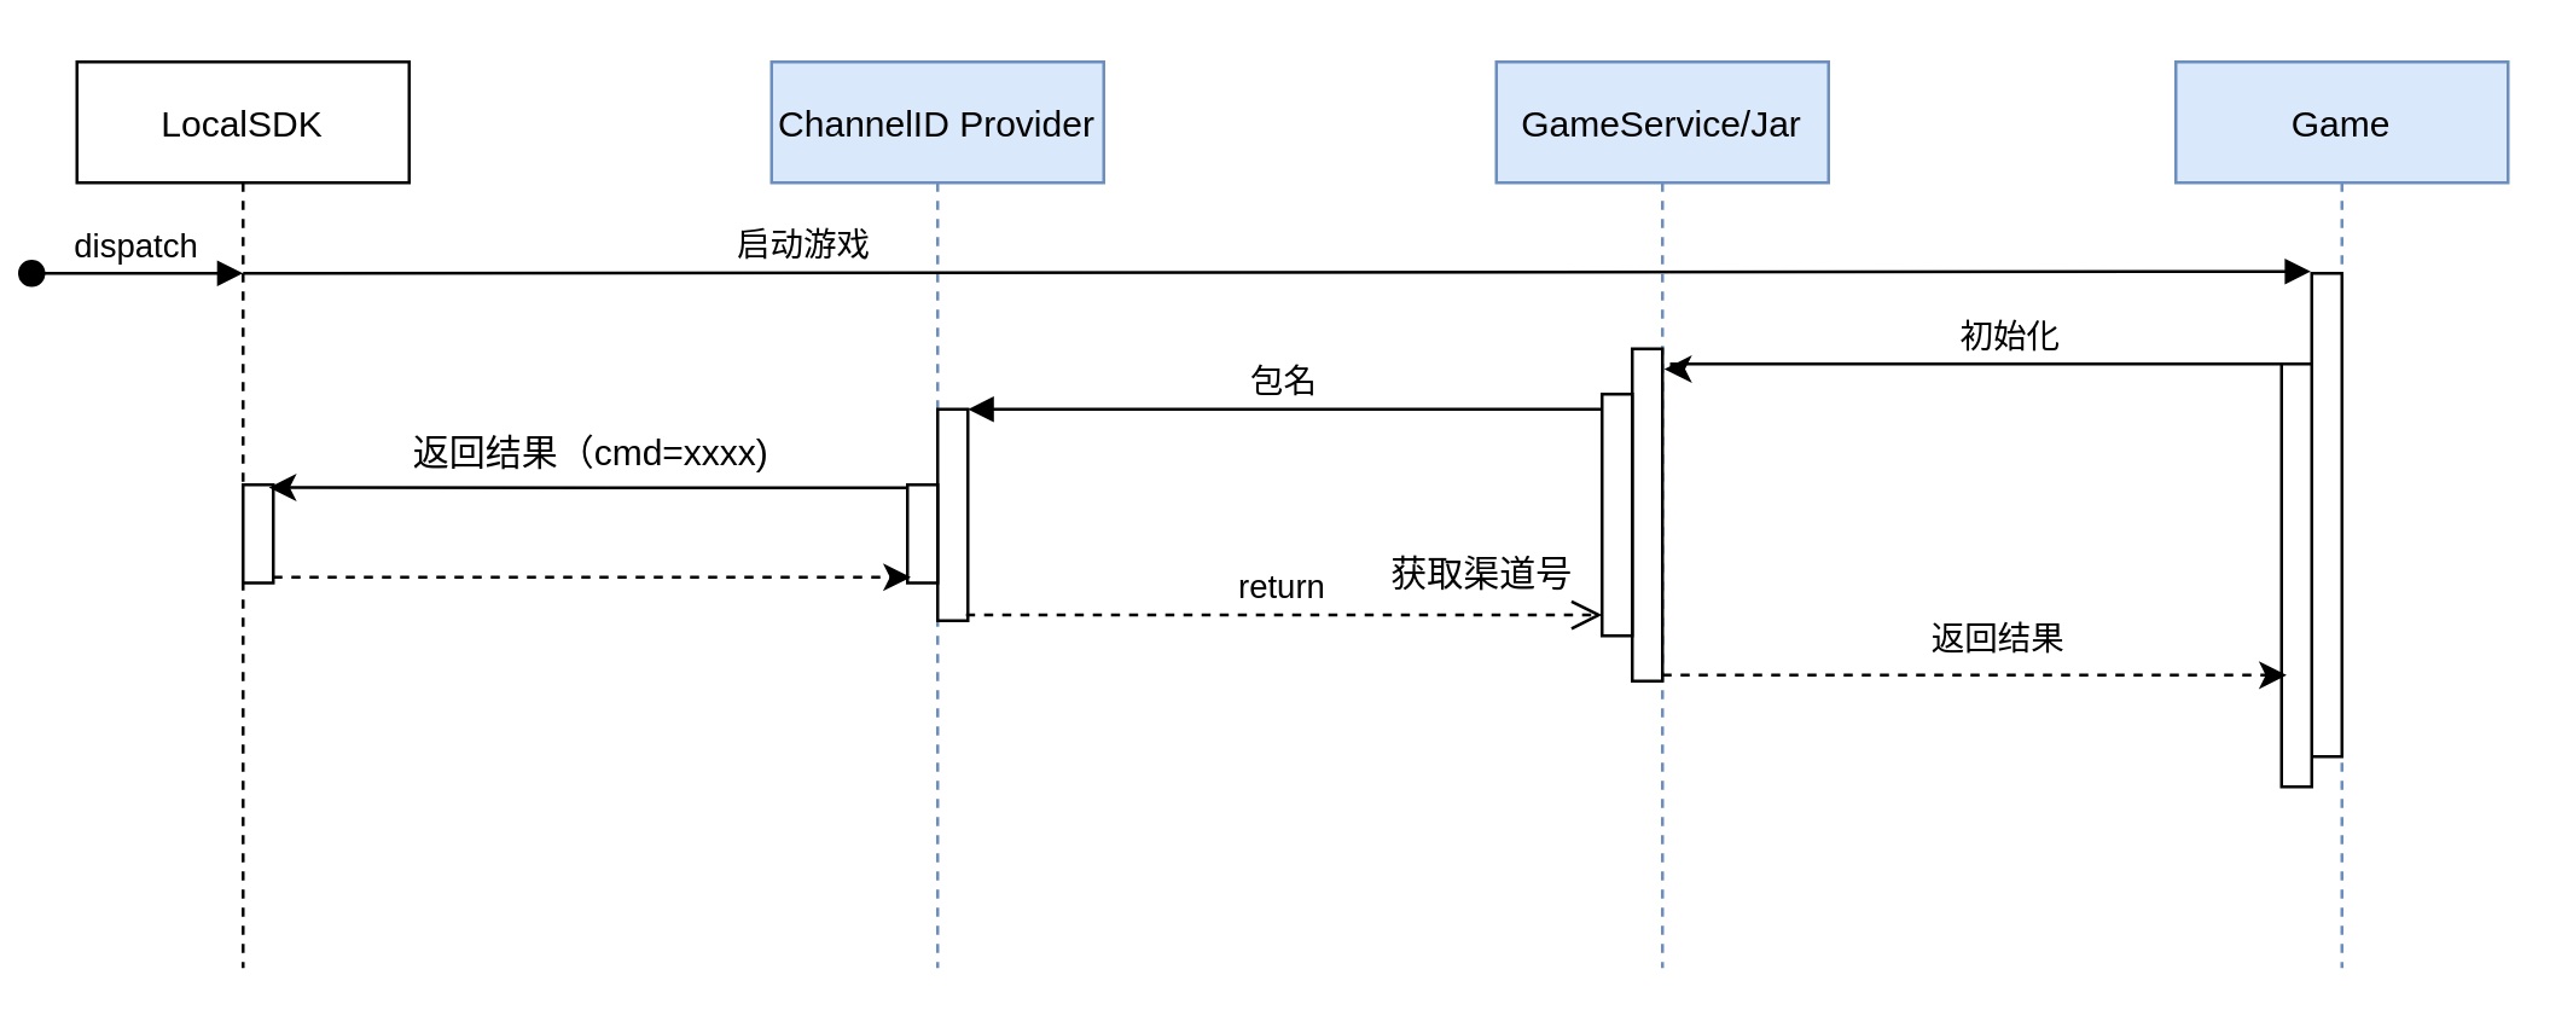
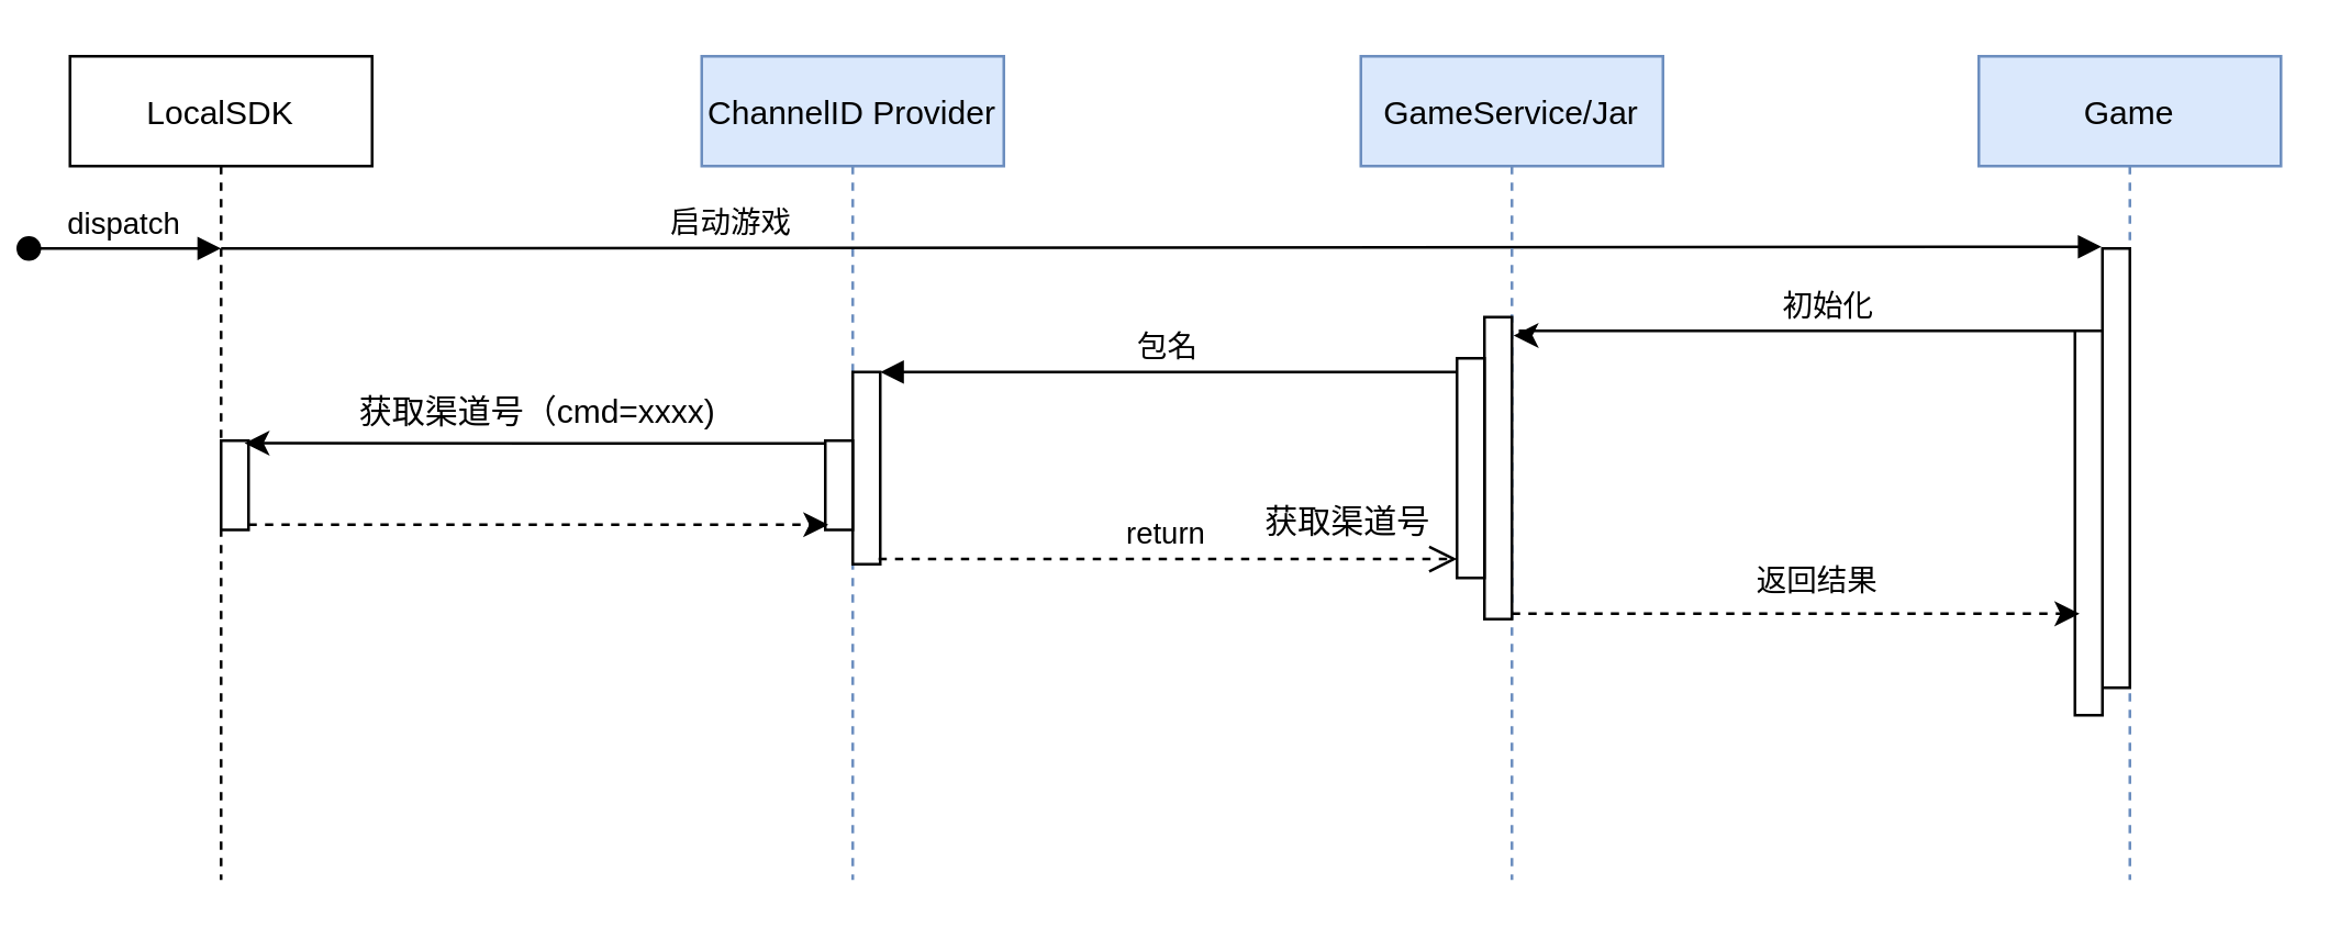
  <mxCell id="0" />
  <mxCell id="1" parent="0" />
  <mxCell id="2" value="LocalSDK" style="shape=umlLifeline;perimeter=lifelinePerimeter;container=1;collapsible=0;recursiveResize=0;rounded=0;shadow=0;strokeWidth=1;" parent="1" vertex="1"><mxGeometry x="20" y="20" width="110" height="300" as="geometry" /></mxCell>
  <mxCell id="3" value="dispatch" style="verticalAlign=bottom;startArrow=oval;endArrow=block;startSize=8;shadow=0;strokeWidth=1;" parent="2" edge="1"><mxGeometry relative="1" as="geometry"><mxPoint x="-15" y="70" as="sourcePoint" /><mxPoint x="55" y="70" as="targetPoint" /></mxGeometry></mxCell>
  <mxCell id="4" value="" style="points=[];perimeter=orthogonalPerimeter;rounded=0;shadow=0;strokeWidth=1;" vertex="1" parent="2"><mxGeometry x="55" y="140" width="10" height="32.5" as="geometry" /></mxCell>
  <mxCell id="5" value="ChannelID Provider" style="shape=umlLifeline;perimeter=lifelinePerimeter;container=1;collapsible=0;recursiveResize=0;rounded=0;shadow=0;strokeWidth=1;fillColor=#dae8fc;strokeColor=#6c8ebf;" parent="1" vertex="1"><mxGeometry x="250" y="20" width="110" height="300" as="geometry" /></mxCell>
  <mxCell id="6" value="" style="points=[];perimeter=orthogonalPerimeter;rounded=0;shadow=0;strokeWidth=1;" parent="5" vertex="1"><mxGeometry x="55" y="115" width="10" height="70" as="geometry" /></mxCell>
  <mxCell id="7" value="" style="points=[];perimeter=orthogonalPerimeter;rounded=0;shadow=0;strokeWidth=1;" vertex="1" parent="5"><mxGeometry x="45" y="140" width="10" height="32.5" as="geometry" /></mxCell>
  <mxCell id="8" value="启动游戏" style="verticalAlign=bottom;endArrow=block;entryX=-0.033;entryY=-0.004;shadow=0;strokeWidth=1;entryDx=0;entryDy=0;entryPerimeter=0;" parent="1" target="19" edge="1"><mxGeometry x="-0.457" relative="1" as="geometry"><mxPoint x="75" y="90" as="sourcePoint" /><mxPoint as="offset" /></mxGeometry></mxCell>
  <mxCell id="9" value="GameService/Jar" style="shape=umlLifeline;perimeter=lifelinePerimeter;container=1;collapsible=0;recursiveResize=0;rounded=0;shadow=0;strokeWidth=1;fillColor=#dae8fc;strokeColor=#6c8ebf;" vertex="1" parent="1"><mxGeometry x="490" y="20" width="110" height="300" as="geometry" /></mxCell>
  <mxCell id="10" value="" style="points=[];perimeter=orthogonalPerimeter;rounded=0;shadow=0;strokeWidth=1;" parent="9" vertex="1"><mxGeometry x="45" y="95" width="10" height="110" as="geometry" /></mxCell>
  <mxCell id="11" value="" style="points=[];perimeter=orthogonalPerimeter;rounded=0;shadow=0;strokeWidth=1;" vertex="1" parent="9"><mxGeometry x="35" y="110" width="10" height="80" as="geometry" /></mxCell>
  <mxCell id="12" value="return" style="verticalAlign=bottom;endArrow=open;dashed=1;endSize=8;exitX=0.938;exitY=0.973;shadow=0;strokeWidth=1;exitDx=0;exitDy=0;exitPerimeter=0;" parent="1" source="6" target="11" edge="1"><mxGeometry relative="1" as="geometry"><mxPoint x="510" y="189" as="targetPoint" /></mxGeometry></mxCell>
  <mxCell id="13" value="包名" style="verticalAlign=bottom;endArrow=block;entryX=1;entryY=0;shadow=0;strokeWidth=1;" parent="1" source="11" target="6" edge="1"><mxGeometry relative="1" as="geometry"><mxPoint x="155" y="180" as="sourcePoint" /></mxGeometry></mxCell>
  <mxCell id="14" value="获取渠道号" style="text;html=1;align=center;verticalAlign=middle;resizable=0;points=[];autosize=1;strokeColor=none;fillColor=none;" vertex="1" parent="1"><mxGeometry x="445" y="180" width="80" height="20" as="geometry" /></mxCell>
  <mxCell id="15" style="edgeStyle=orthogonalEdgeStyle;rounded=0;orthogonalLoop=1;jettySize=auto;html=1;entryX=0.852;entryY=0.028;entryDx=0;entryDy=0;entryPerimeter=0;" edge="1" parent="1" source="7" target="4"><mxGeometry relative="1" as="geometry"><Array as="points"><mxPoint x="195" y="161" /><mxPoint x="195" y="161" /></Array></mxGeometry></mxCell>
  <mxCell id="16" style="edgeStyle=orthogonalEdgeStyle;rounded=0;orthogonalLoop=1;jettySize=auto;html=1;entryX=0.11;entryY=0.942;entryDx=0;entryDy=0;entryPerimeter=0;dashed=1;" edge="1" parent="1" source="4" target="7"><mxGeometry relative="1" as="geometry"><Array as="points"><mxPoint x="190" y="190" /></Array></mxGeometry></mxCell>
- <mxCell id="17" value="返回结果（cmd=xxxx)&lt;br&gt;" style="text;html=1;align=center;verticalAlign=middle;resizable=0;points=[];autosize=1;strokeColor=none;fillColor=none;" vertex="1" parent="1"><mxGeometry x="115" y="140" width="150" height="20" as="geometry" /></mxCell>
+ <mxCell id="17" value="获取渠道号（cmd=xxxx)&lt;br&gt;" style="text;html=1;align=center;verticalAlign=middle;resizable=0;points=[];autosize=1;strokeColor=none;fillColor=none;" vertex="1" parent="1"><mxGeometry x="115" y="140" width="150" height="20" as="geometry" /></mxCell>
  <mxCell id="18" value="Game" style="shape=umlLifeline;perimeter=lifelinePerimeter;container=1;collapsible=0;recursiveResize=0;rounded=0;shadow=0;strokeWidth=1;fillColor=#dae8fc;strokeColor=#6c8ebf;" vertex="1" parent="1"><mxGeometry x="715" y="20" width="110" height="300" as="geometry" /></mxCell>
  <mxCell id="19" value="" style="points=[];perimeter=orthogonalPerimeter;rounded=0;shadow=0;strokeWidth=1;" vertex="1" parent="18"><mxGeometry x="45" y="70" width="10" height="160" as="geometry" /></mxCell>
  <mxCell id="20" value="" style="points=[];perimeter=orthogonalPerimeter;rounded=0;shadow=0;strokeWidth=1;" vertex="1" parent="18"><mxGeometry x="35" y="100" width="10" height="140" as="geometry" /></mxCell>
  <mxCell id="21" style="edgeStyle=orthogonalEdgeStyle;rounded=0;orthogonalLoop=1;jettySize=auto;html=1;entryX=1.057;entryY=0.061;entryDx=0;entryDy=0;entryPerimeter=0;" edge="1" parent="1" source="20" target="10"><mxGeometry relative="1" as="geometry"><mxPoint x="548" y="140" as="targetPoint" /><Array as="points"><mxPoint x="548" y="120" /><mxPoint x="548" y="122" /></Array></mxGeometry></mxCell>
  <mxCell id="22" value="初始化" style="edgeLabel;html=1;align=center;verticalAlign=middle;resizable=0;points=[];" vertex="1" connectable="0" parent="21"><mxGeometry x="-0.12" y="-2" relative="1" as="geometry"><mxPoint y="-8" as="offset" /></mxGeometry></mxCell>
  <mxCell id="23" style="edgeStyle=orthogonalEdgeStyle;rounded=0;orthogonalLoop=1;jettySize=auto;html=1;entryX=0.167;entryY=0.736;entryDx=0;entryDy=0;entryPerimeter=0;dashed=1;" edge="1" parent="1" source="10" target="20"><mxGeometry relative="1" as="geometry"><Array as="points"><mxPoint x="595" y="223" /><mxPoint x="595" y="223" /></Array></mxGeometry></mxCell>
  <mxCell id="24" value="返回结果" style="edgeLabel;html=1;align=center;verticalAlign=middle;resizable=0;points=[];" vertex="1" connectable="0" parent="23"><mxGeometry x="0.112" y="1" relative="1" as="geometry"><mxPoint x="-5" y="-12" as="offset" /></mxGeometry></mxCell>
